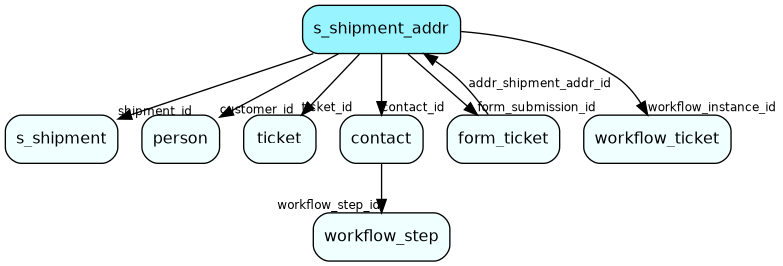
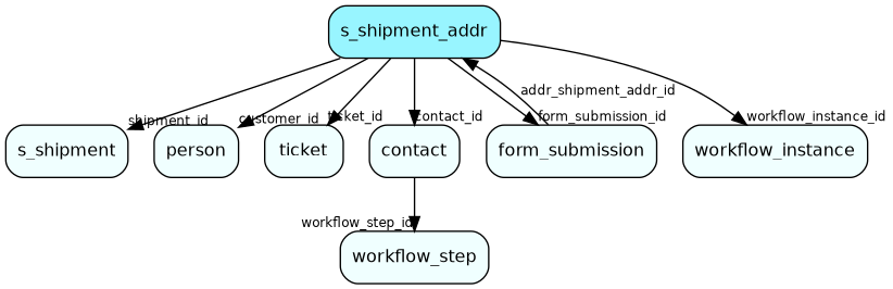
  digraph {
    node [fillcolor=azure1 fontname=Helvetica fontsize=12 shape=box style="rounded, filled"]
    edge [fontname=Helvetica fontsize=9]
    s_shipment_addr [fillcolor=cadetblue1]
    s_shipment
    person
    ticket
    contact
-   form_submission [label=form_ticket]
-   workflow_instance [label=workflow_ticket]
+   form_submission
+   workflow_instance
    workflow_step
    s_shipment_addr -> s_shipment [headlabel=shipment_id]
    s_shipment_addr -> person [headlabel=customer_id]
    s_shipment_addr -> ticket [headlabel=ticket_id]
    s_shipment_addr -> contact [headlabel=contact_id]
    s_shipment_addr -> form_submission [headlabel=form_submission_id]
    s_shipment_addr -> workflow_instance [headlabel=workflow_instance_id]
    contact -> workflow_step [headlabel=workflow_step_id]
    form_submission -> s_shipment_addr [label=addr_shipment_addr_id]
  }
